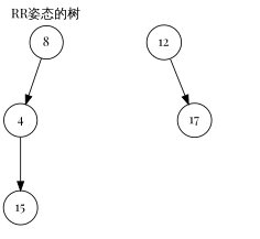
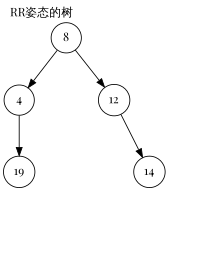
  digraph {
    fontname="Playfair Display"
    label="RR姿态的树"
    labeljust=l
    labelloc=t
    node [fontname="Playfair Display" shape=circle]
    edge [fontname="Playfair Display"]
    n0 [label=8]
    n1 [label=4]
    n5 [style=invis]
    n6 [label=12]
-   n106 [label=15]
+   n106 [label=19]
    n102 [style=invis]
-   n103 [label=17]
+   n103 [label=14]
    n104 [style=invis]
    n105 [style=invis]
    n0 -> n1
    n0 -> n5 [style=invis]
+   n0 -> n6
    n1 -> n106
    n6 -> n102 [style=invis]
    n6 -> n103
    n103 -> n104 [style=invis]
    n103 -> n105 [style=invis]
  }
